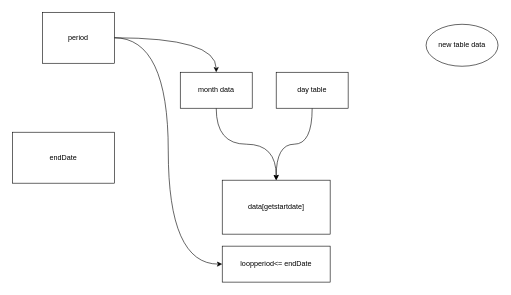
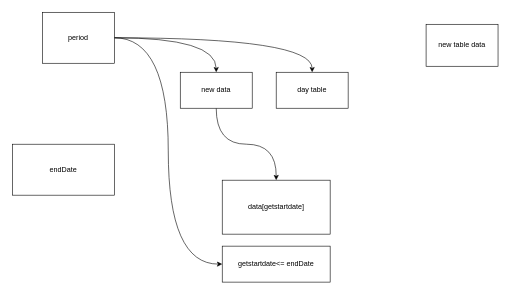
  <mxCell id="0" />
  <mxCell id="1" parent="0" />
  <mxCell id="2" value="data[getstartdate]" style="rounded=0;whiteSpace=wrap;html=1;" vertex="1" parent="1"><mxGeometry x="370" y="300" width="180" height="90" as="geometry" /></mxCell>
- <mxCell id="3" value="endDate" style="rounded=0;whiteSpace=wrap;html=1;" vertex="1" parent="1"><mxGeometry x="20" y="220" width="170" height="85" as="geometry" /></mxCell>
+ <mxCell id="3" value="endDate" style="rounded=0;whiteSpace=wrap;html=1;" vertex="1" parent="1"><mxGeometry x="20" y="240" width="170" height="85" as="geometry" /></mxCell>
  <mxCell id="4" style="edgeStyle=orthogonalEdgeStyle;rounded=0;orthogonalLoop=1;jettySize=auto;html=1;entryX=0.5;entryY=0;entryDx=0;entryDy=0;curved=1;" edge="1" parent="1" source="7" target="11"><mxGeometry relative="1" as="geometry" /></mxCell>
+ <mxCell id="5" style="edgeStyle=orthogonalEdgeStyle;curved=1;rounded=0;orthogonalLoop=1;jettySize=auto;html=1;entryX=0.5;entryY=0;entryDx=0;entryDy=0;" edge="1" parent="1" source="7" target="9"><mxGeometry relative="1" as="geometry" /></mxCell>
  <mxCell id="6" style="edgeStyle=orthogonalEdgeStyle;curved=1;rounded=0;orthogonalLoop=1;jettySize=auto;html=1;entryX=0;entryY=0.5;entryDx=0;entryDy=0;" edge="1" parent="1" source="7" target="12"><mxGeometry relative="1" as="geometry" /></mxCell>
  <mxCell id="7" value="period&lt;br&gt;" style="rounded=0;whiteSpace=wrap;html=1;" vertex="1" parent="1"><mxGeometry x="70" y="20" width="120" height="85" as="geometry" /></mxCell>
- <mxCell id="8" style="edgeStyle=orthogonalEdgeStyle;curved=1;rounded=0;orthogonalLoop=1;jettySize=auto;html=1;entryX=0.5;entryY=0;entryDx=0;entryDy=0;" edge="1" parent="1" source="9" target="2"><mxGeometry relative="1" as="geometry"><mxPoint x="550" y="290" as="targetPoint" /></mxGeometry></mxCell>
  <mxCell id="9" value="day table" style="rounded=0;whiteSpace=wrap;html=1;" vertex="1" parent="1"><mxGeometry x="460" y="120" width="120" height="60" as="geometry" /></mxCell>
  <mxCell id="10" style="edgeStyle=orthogonalEdgeStyle;curved=1;rounded=0;orthogonalLoop=1;jettySize=auto;html=1;exitX=0.5;exitY=1;exitDx=0;exitDy=0;" edge="1" parent="1" source="11"><mxGeometry relative="1" as="geometry"><mxPoint x="460" y="300" as="targetPoint" /></mxGeometry></mxCell>
- <mxCell id="11" value="month data" style="rounded=0;whiteSpace=wrap;html=1;" vertex="1" parent="1"><mxGeometry x="300" y="120" width="120" height="60" as="geometry" /></mxCell>
- <mxCell id="12" value="loopperiod&amp;lt;= endDate" style="rounded=0;whiteSpace=wrap;html=1;" vertex="1" parent="1"><mxGeometry x="370" y="410" width="180" height="60" as="geometry" /></mxCell>
- <mxCell id="13" value="new table data" style="ellipse;whiteSpace=wrap;html=1;fillColor=none;" vertex="1" parent="1"><mxGeometry x="710" y="40" width="120" height="70" as="geometry" /></mxCell>
+ <mxCell id="11" value="new data" style="rounded=0;whiteSpace=wrap;html=1;" vertex="1" parent="1"><mxGeometry x="300" y="120" width="120" height="60" as="geometry" /></mxCell>
+ <mxCell id="12" value="getstartdate&amp;lt;= endDate" style="rounded=0;whiteSpace=wrap;html=1;" vertex="1" parent="1"><mxGeometry x="370" y="410" width="180" height="60" as="geometry" /></mxCell>
+ <mxCell id="13" value="new table data" style="rounded=0;whiteSpace=wrap;html=1;fillColor=none;" vertex="1" parent="1"><mxGeometry x="710" y="40" width="120" height="70" as="geometry" /></mxCell>
